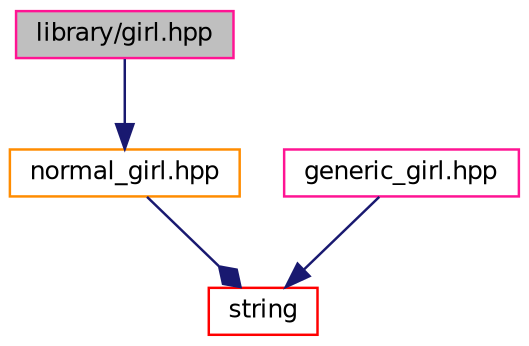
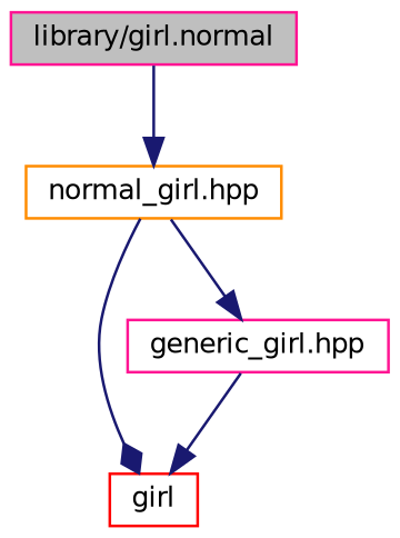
  digraph {
    node [color=deeppink fillcolor=white fontname=Helvetica fontsize=10 shape=record style=filled]
    edge [arrowhead=normal color=midnightblue fontname=Helvetica fontsize=10 labelfontname=Helvetica labelfontsize=10 style=solid]
-   n1 [fillcolor=grey75 fontcolor=black height=0.2 label="library/girl.hpp" width=0.4]
+   n1 [fillcolor=grey75 fontcolor=black height=0.2 label="library/girl.normal" width=0.4]
    n2 [color=darkorange height=0.2 label="normal_girl.hpp" width=0.4]
-   n3 [color=red height=0.2 label=string width=0.4]
+   n3 [color=red height=0.2 label=girl width=0.4]
    n4 [height=0.2 label="generic_girl.hpp" width=0.4]
    n1 -> n2
    n2 -> n3 [arrowhead=diamond]
+   n2 -> n4
    n4 -> n3
  }
